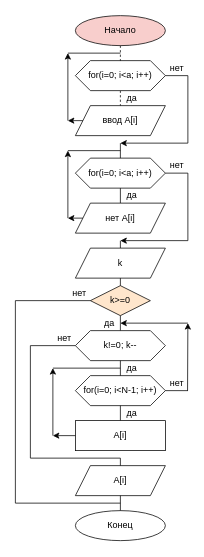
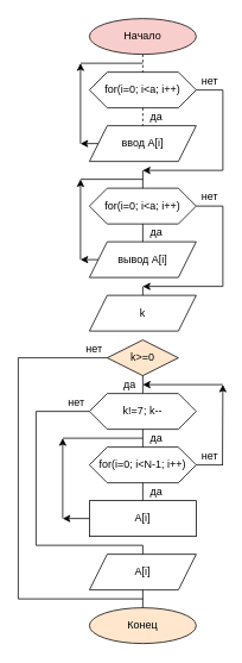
  <mxCell id="0" />
  <mxCell id="1" parent="0" />
  <mxCell id="2" value="Начало" style="ellipse;whiteSpace=wrap;html=1;fillColor=#f8cecc;" parent="1" vertex="1"><mxGeometry x="100" y="20" width="120" height="40" as="geometry" /></mxCell>
  <mxCell id="3" value="ввод A[i]" style="shape=parallelogram;perimeter=parallelogramPerimeter;whiteSpace=wrap;html=1;fixedSize=1;" parent="1" vertex="1"><mxGeometry x="100" y="140" width="120" height="40" as="geometry" /></mxCell>
  <mxCell id="4" value="" style="endArrow=none;html=1;exitX=0.5;exitY=1;exitDx=0;exitDy=0;entryX=0.5;entryY=0;entryDx=0;entryDy=0;dashed=1;" parent="1" source="2" target="3" edge="1"><mxGeometry width="50" height="50" relative="1" as="geometry"><mxPoint x="135" y="210" as="sourcePoint" /><mxPoint x="185" y="160" as="targetPoint" /></mxGeometry></mxCell>
  <mxCell id="5" value="for(i=0; i&amp;lt;a; i++)" style="shape=hexagon;perimeter=hexagonPerimeter2;whiteSpace=wrap;html=1;fixedSize=1;" parent="1" vertex="1"><mxGeometry x="100" y="80" width="120" height="40" as="geometry" /></mxCell>
  <mxCell id="6" value="да" style="text;html=1;align=center;verticalAlign=middle;resizable=0;points=[];autosize=1;" parent="1" vertex="1"><mxGeometry x="160" y="120" width="30" height="20" as="geometry" /></mxCell>
  <mxCell id="7" value="" style="endArrow=classic;html=1;exitX=0;exitY=0.5;exitDx=0;exitDy=0;" parent="1" source="3" edge="1"><mxGeometry width="50" height="50" relative="1" as="geometry"><mxPoint x="140" y="220" as="sourcePoint" /><mxPoint x="90" y="160" as="targetPoint" /></mxGeometry></mxCell>
  <mxCell id="8" value="" style="endArrow=classic;html=1;" parent="1" edge="1"><mxGeometry width="50" height="50" relative="1" as="geometry"><mxPoint x="90" y="160" as="sourcePoint" /><mxPoint x="90" y="70" as="targetPoint" /></mxGeometry></mxCell>
  <mxCell id="9" value="" style="endArrow=none;html=1;" parent="1" edge="1"><mxGeometry width="50" height="50" relative="1" as="geometry"><mxPoint x="90" y="70" as="sourcePoint" /><mxPoint x="160" y="70" as="targetPoint" /></mxGeometry></mxCell>
  <mxCell id="10" value="" style="endArrow=none;html=1;exitX=1;exitY=0.5;exitDx=0;exitDy=0;" parent="1" source="5" edge="1"><mxGeometry width="50" height="50" relative="1" as="geometry"><mxPoint x="250" y="210" as="sourcePoint" /><mxPoint x="250" y="100" as="targetPoint" /></mxGeometry></mxCell>
  <mxCell id="11" value="нет" style="text;html=1;align=center;verticalAlign=middle;resizable=0;points=[];autosize=1;" parent="1" vertex="1"><mxGeometry x="220" y="80" width="30" height="20" as="geometry" /></mxCell>
  <mxCell id="12" value="" style="endArrow=none;html=1;" parent="1" edge="1"><mxGeometry width="50" height="50" relative="1" as="geometry"><mxPoint x="250" y="190" as="sourcePoint" /><mxPoint x="250" y="100" as="targetPoint" /></mxGeometry></mxCell>
  <mxCell id="13" value="for(i=0; i&amp;lt;a; i++)" style="shape=hexagon;perimeter=hexagonPerimeter2;whiteSpace=wrap;html=1;fixedSize=1;" parent="1" vertex="1"><mxGeometry x="100" y="210" width="120" height="40" as="geometry" /></mxCell>
  <mxCell id="14" value="" style="endArrow=classic;html=1;" parent="1" edge="1"><mxGeometry width="50" height="50" relative="1" as="geometry"><mxPoint x="250" y="190" as="sourcePoint" /><mxPoint x="160" y="190" as="targetPoint" /></mxGeometry></mxCell>
  <mxCell id="15" value="" style="endArrow=none;html=1;exitX=0.5;exitY=0;exitDx=0;exitDy=0;" parent="1" source="13" edge="1"><mxGeometry width="50" height="50" relative="1" as="geometry"><mxPoint x="180" y="230" as="sourcePoint" /><mxPoint x="160" y="190" as="targetPoint" /></mxGeometry></mxCell>
  <mxCell id="16" value="" style="endArrow=none;html=1;exitX=0.5;exitY=1;exitDx=0;exitDy=0;" parent="1" source="13" edge="1"><mxGeometry width="50" height="50" relative="1" as="geometry"><mxPoint x="160" y="270" as="sourcePoint" /><mxPoint x="160" y="270" as="targetPoint" /></mxGeometry></mxCell>
  <mxCell id="17" value="да" style="text;html=1;align=center;verticalAlign=middle;resizable=0;points=[];autosize=1;" parent="1" vertex="1"><mxGeometry x="160" y="250" width="30" height="20" as="geometry" /></mxCell>
- <mxCell id="18" value="нет A[i]" style="shape=parallelogram;perimeter=parallelogramPerimeter;whiteSpace=wrap;html=1;fixedSize=1;" parent="1" vertex="1"><mxGeometry x="100" y="270" width="120" height="40" as="geometry" /></mxCell>
+ <mxCell id="18" value="вывод A[i]" style="shape=parallelogram;perimeter=parallelogramPerimeter;whiteSpace=wrap;html=1;fixedSize=1;" parent="1" vertex="1"><mxGeometry x="100" y="270" width="120" height="40" as="geometry" /></mxCell>
  <mxCell id="19" value="" style="endArrow=classic;html=1;exitX=0;exitY=0.5;exitDx=0;exitDy=0;" parent="1" source="18" edge="1"><mxGeometry width="50" height="50" relative="1" as="geometry"><mxPoint x="160" y="290" as="sourcePoint" /><mxPoint x="90" y="290" as="targetPoint" /></mxGeometry></mxCell>
  <mxCell id="20" value="" style="endArrow=classic;html=1;" parent="1" edge="1"><mxGeometry width="50" height="50" relative="1" as="geometry"><mxPoint x="90" y="290" as="sourcePoint" /><mxPoint x="90" y="200" as="targetPoint" /></mxGeometry></mxCell>
  <mxCell id="21" value="" style="endArrow=none;html=1;" parent="1" edge="1"><mxGeometry width="50" height="50" relative="1" as="geometry"><mxPoint x="90" y="200" as="sourcePoint" /><mxPoint x="160" y="200" as="targetPoint" /></mxGeometry></mxCell>
  <mxCell id="22" value="" style="endArrow=none;html=1;exitX=1;exitY=0.5;exitDx=0;exitDy=0;" parent="1" source="13" edge="1"><mxGeometry width="50" height="50" relative="1" as="geometry"><mxPoint x="240" y="290" as="sourcePoint" /><mxPoint x="250" y="230" as="targetPoint" /></mxGeometry></mxCell>
  <mxCell id="23" value="нет" style="text;html=1;align=center;verticalAlign=middle;resizable=0;points=[];autosize=1;" parent="1" vertex="1"><mxGeometry x="220" y="210" width="30" height="20" as="geometry" /></mxCell>
  <mxCell id="24" value="" style="endArrow=none;html=1;" parent="1" edge="1"><mxGeometry width="50" height="50" relative="1" as="geometry"><mxPoint x="250" y="320" as="sourcePoint" /><mxPoint x="250" y="230" as="targetPoint" /></mxGeometry></mxCell>
  <mxCell id="25" value="" style="endArrow=classic;html=1;" parent="1" edge="1"><mxGeometry width="50" height="50" relative="1" as="geometry"><mxPoint x="250" y="320" as="sourcePoint" /><mxPoint x="160" y="320" as="targetPoint" /></mxGeometry></mxCell>
  <mxCell id="26" value="" style="endArrow=none;html=1;" parent="1" edge="1"><mxGeometry width="50" height="50" relative="1" as="geometry"><mxPoint x="160" y="320" as="sourcePoint" /><mxPoint x="160" y="330" as="targetPoint" /></mxGeometry></mxCell>
  <mxCell id="27" value="k" style="shape=parallelogram;perimeter=parallelogramPerimeter;whiteSpace=wrap;html=1;fixedSize=1;" parent="1" vertex="1"><mxGeometry x="100" y="330" width="120" height="40" as="geometry" /></mxCell>
  <mxCell id="28" value="k&amp;gt;=0" style="rhombus;whiteSpace=wrap;html=1;fillColor=#ffe6cc;" parent="1" vertex="1"><mxGeometry x="120" y="380" width="80" height="40" as="geometry" /></mxCell>
- <mxCell id="29" value="" style="endArrow=none;html=1;exitX=0.5;exitY=1;exitDx=0;exitDy=0;entryX=0.5;entryY=0;entryDx=0;entryDy=0;" parent="1" source="27" target="28" edge="1"><mxGeometry width="50" height="50" relative="1" as="geometry"><mxPoint x="180" y="380" as="sourcePoint" /><mxPoint x="230" y="330" as="targetPoint" /></mxGeometry></mxCell>
  <mxCell id="30" value="" style="endArrow=none;html=1;exitX=0.5;exitY=1;exitDx=0;exitDy=0;" parent="1" source="28" edge="1"><mxGeometry width="50" height="50" relative="1" as="geometry"><mxPoint x="180" y="390" as="sourcePoint" /><mxPoint x="160" y="440" as="targetPoint" /></mxGeometry></mxCell>
  <mxCell id="31" value="да" style="text;html=1;align=center;verticalAlign=middle;resizable=0;points=[];autosize=1;" parent="1" vertex="1"><mxGeometry x="130" y="420" width="30" height="20" as="geometry" /></mxCell>
- <mxCell id="32" value="k!=0; k--" style="shape=hexagon;perimeter=hexagonPerimeter2;whiteSpace=wrap;html=1;fixedSize=1;" parent="1" vertex="1"><mxGeometry x="100" y="440" width="120" height="40" as="geometry" /></mxCell>
+ <mxCell id="32" value="k!=7; k--" style="shape=hexagon;perimeter=hexagonPerimeter2;whiteSpace=wrap;html=1;fixedSize=1;" parent="1" vertex="1"><mxGeometry x="100" y="440" width="120" height="40" as="geometry" /></mxCell>
  <mxCell id="33" style="edgeStyle=orthogonalEdgeStyle;rounded=0;orthogonalLoop=1;jettySize=auto;html=1;exitX=0.5;exitY=1;exitDx=0;exitDy=0;" parent="1" source="32" target="32" edge="1"><mxGeometry relative="1" as="geometry" /></mxCell>
  <mxCell id="34" value="for(i=0; i&amp;lt;N-1; i++)" style="shape=hexagon;perimeter=hexagonPerimeter2;whiteSpace=wrap;html=1;fixedSize=1;" parent="1" vertex="1"><mxGeometry x="100" y="500" width="120" height="40" as="geometry" /></mxCell>
  <mxCell id="35" value="" style="endArrow=none;html=1;entryX=0.5;entryY=0;entryDx=0;entryDy=0;" parent="1" target="34" edge="1"><mxGeometry width="50" height="50" relative="1" as="geometry"><mxPoint x="160" y="480" as="sourcePoint" /><mxPoint x="230" y="460" as="targetPoint" /></mxGeometry></mxCell>
  <mxCell id="36" value="да&lt;br&gt;" style="text;html=1;align=center;verticalAlign=middle;resizable=0;points=[];autosize=1;" parent="1" vertex="1"><mxGeometry x="160" y="480" width="30" height="20" as="geometry" /></mxCell>
  <mxCell id="37" value="" style="endArrow=none;html=1;exitX=0.5;exitY=1;exitDx=0;exitDy=0;" parent="1" source="34" edge="1"><mxGeometry width="50" height="50" relative="1" as="geometry"><mxPoint x="180" y="570" as="sourcePoint" /><mxPoint x="160" y="560" as="targetPoint" /></mxGeometry></mxCell>
  <mxCell id="38" value="да" style="text;html=1;align=center;verticalAlign=middle;resizable=0;points=[];autosize=1;" parent="1" vertex="1"><mxGeometry x="160" y="540" width="30" height="20" as="geometry" /></mxCell>
  <mxCell id="39" value="A[i]" style="rounded=0;whiteSpace=wrap;html=1;" parent="1" vertex="1"><mxGeometry x="100" y="560" width="120" height="40" as="geometry" /></mxCell>
  <mxCell id="40" value="" style="endArrow=classic;html=1;exitX=0;exitY=0.5;exitDx=0;exitDy=0;" parent="1" source="39" edge="1"><mxGeometry width="50" height="50" relative="1" as="geometry"><mxPoint x="160" y="590" as="sourcePoint" /><mxPoint x="70" y="580" as="targetPoint" /></mxGeometry></mxCell>
  <mxCell id="41" value="" style="endArrow=classic;html=1;" parent="1" edge="1"><mxGeometry width="50" height="50" relative="1" as="geometry"><mxPoint x="70" y="580" as="sourcePoint" /><mxPoint x="70" y="490" as="targetPoint" /></mxGeometry></mxCell>
  <mxCell id="42" value="" style="endArrow=none;html=1;entryX=0;entryY=0.5;entryDx=0;entryDy=0;entryPerimeter=0;" parent="1" target="36" edge="1"><mxGeometry width="50" height="50" relative="1" as="geometry"><mxPoint x="70" y="490" as="sourcePoint" /><mxPoint x="210" y="540" as="targetPoint" /></mxGeometry></mxCell>
  <mxCell id="43" value="" style="endArrow=none;html=1;exitX=1;exitY=0.5;exitDx=0;exitDy=0;" parent="1" source="34" edge="1"><mxGeometry width="50" height="50" relative="1" as="geometry"><mxPoint x="190" y="570" as="sourcePoint" /><mxPoint x="250" y="520" as="targetPoint" /></mxGeometry></mxCell>
  <mxCell id="44" value="нет" style="text;html=1;align=center;verticalAlign=middle;resizable=0;points=[];autosize=1;" parent="1" vertex="1"><mxGeometry x="220" y="500" width="30" height="20" as="geometry" /></mxCell>
  <mxCell id="45" value="" style="endArrow=classic;html=1;exitX=0.986;exitY=1.018;exitDx=0;exitDy=0;exitPerimeter=0;" parent="1" source="44" edge="1"><mxGeometry width="50" height="50" relative="1" as="geometry"><mxPoint x="250" y="519" as="sourcePoint" /><mxPoint x="250" y="430" as="targetPoint" /></mxGeometry></mxCell>
  <mxCell id="46" value="" style="endArrow=classic;html=1;entryX=1;entryY=0.5;entryDx=0;entryDy=0;entryPerimeter=0;" parent="1" target="31" edge="1"><mxGeometry width="50" height="50" relative="1" as="geometry"><mxPoint x="250" y="430" as="sourcePoint" /><mxPoint x="240" y="410" as="targetPoint" /></mxGeometry></mxCell>
  <mxCell id="47" value="" style="endArrow=none;html=1;exitX=0;exitY=0.5;exitDx=0;exitDy=0;" parent="1" source="32" edge="1"><mxGeometry width="50" height="50" relative="1" as="geometry"><mxPoint x="150" y="530" as="sourcePoint" /><mxPoint x="40" y="460" as="targetPoint" /></mxGeometry></mxCell>
  <mxCell id="48" value="нет" style="text;html=1;align=center;verticalAlign=middle;resizable=0;points=[];autosize=1;" parent="1" vertex="1"><mxGeometry x="70" y="440" width="30" height="20" as="geometry" /></mxCell>
  <mxCell id="49" value="A[i]" style="shape=parallelogram;perimeter=parallelogramPerimeter;whiteSpace=wrap;html=1;fixedSize=1;" parent="1" vertex="1"><mxGeometry x="100" y="620" width="120" height="40" as="geometry" /></mxCell>
  <mxCell id="50" value="" style="endArrow=none;html=1;" parent="1" edge="1"><mxGeometry width="50" height="50" relative="1" as="geometry"><mxPoint x="40" y="460" as="sourcePoint" /><mxPoint x="40" y="610" as="targetPoint" /></mxGeometry></mxCell>
  <mxCell id="51" value="" style="endArrow=none;html=1;" parent="1" edge="1"><mxGeometry width="50" height="50" relative="1" as="geometry"><mxPoint x="40" y="610" as="sourcePoint" /><mxPoint x="160" y="610" as="targetPoint" /></mxGeometry></mxCell>
  <mxCell id="52" value="" style="endArrow=none;html=1;entryX=0.5;entryY=0;entryDx=0;entryDy=0;" parent="1" target="49" edge="1"><mxGeometry width="50" height="50" relative="1" as="geometry"><mxPoint x="160" y="610" as="sourcePoint" /><mxPoint x="180" y="570" as="targetPoint" /></mxGeometry></mxCell>
- <mxCell id="53" value="Конец" style="ellipse;whiteSpace=wrap;html=1;" parent="1" vertex="1"><mxGeometry x="100" y="680" width="120" height="40" as="geometry" /></mxCell>
+ <mxCell id="53" value="Конец" style="ellipse;whiteSpace=wrap;html=1;fillColor=#ffe6cc;" parent="1" vertex="1"><mxGeometry x="100" y="680" width="120" height="40" as="geometry" /></mxCell>
  <mxCell id="54" value="" style="endArrow=none;html=1;exitX=0.5;exitY=1;exitDx=0;exitDy=0;entryX=0.5;entryY=0;entryDx=0;entryDy=0;" parent="1" source="49" target="53" edge="1"><mxGeometry width="50" height="50" relative="1" as="geometry"><mxPoint x="170" y="650" as="sourcePoint" /><mxPoint x="220" y="600" as="targetPoint" /></mxGeometry></mxCell>
  <mxCell id="55" value="" style="endArrow=none;html=1;exitX=0;exitY=0.5;exitDx=0;exitDy=0;" parent="1" source="28" edge="1"><mxGeometry width="50" height="50" relative="1" as="geometry"><mxPoint x="120" y="560" as="sourcePoint" /><mxPoint x="20" y="400" as="targetPoint" /></mxGeometry></mxCell>
  <mxCell id="56" value="нет" style="text;html=1;align=center;verticalAlign=middle;resizable=0;points=[];autosize=1;" parent="1" vertex="1"><mxGeometry x="90" y="380" width="30" height="20" as="geometry" /></mxCell>
  <mxCell id="57" value="" style="endArrow=none;html=1;" parent="1" edge="1"><mxGeometry width="50" height="50" relative="1" as="geometry"><mxPoint x="20" y="400" as="sourcePoint" /><mxPoint x="20" y="670" as="targetPoint" /></mxGeometry></mxCell>
  <mxCell id="58" value="" style="endArrow=none;html=1;" parent="1" edge="1"><mxGeometry width="50" height="50" relative="1" as="geometry"><mxPoint x="20" y="670" as="sourcePoint" /><mxPoint x="160" y="670" as="targetPoint" /></mxGeometry></mxCell>
